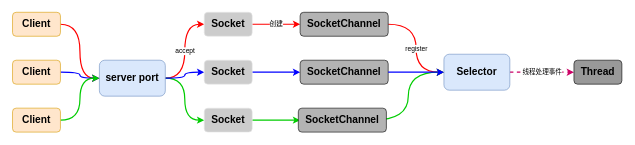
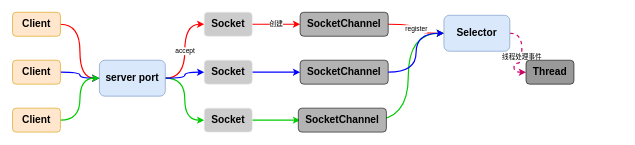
  <mxCell id="0" />
  <mxCell id="1" parent="0" />
  <mxCell id="2" value="accept" style="edgeStyle=orthogonalEdgeStyle;rounded=0;orthogonalLoop=1;jettySize=auto;html=1;exitX=1;exitY=0.5;exitDx=0;exitDy=0;entryX=0;entryY=0.5;entryDx=0;entryDy=0;curved=1;strokeColor=#FF0000;strokeWidth=2;" parent="1" source="5" target="7" edge="1"><mxGeometry relative="1" as="geometry" /></mxCell>
  <mxCell id="3" style="edgeStyle=orthogonalEdgeStyle;curved=1;rounded=0;orthogonalLoop=1;jettySize=auto;html=1;exitX=1;exitY=0.5;exitDx=0;exitDy=0;entryX=0;entryY=0.5;entryDx=0;entryDy=0;strokeColor=#00CC00;strokeWidth=2;" parent="1" source="5" target="11" edge="1"><mxGeometry relative="1" as="geometry" /></mxCell>
  <mxCell id="4" style="edgeStyle=orthogonalEdgeStyle;curved=1;rounded=0;orthogonalLoop=1;jettySize=auto;html=1;exitX=1;exitY=0.5;exitDx=0;exitDy=0;entryX=0;entryY=0.5;entryDx=0;entryDy=0;strokeColor=#0000FF;strokeWidth=2;" parent="1" source="5" target="9" edge="1"><mxGeometry relative="1" as="geometry" /></mxCell>
  <mxCell id="5" value="&lt;b&gt;&lt;font style=&quot;font-size: 17px&quot;&gt;server port&lt;/font&gt;&lt;/b&gt;" style="rounded=1;whiteSpace=wrap;html=1;fillColor=#dae8fc;strokeColor=#6c8ebf;" parent="1" vertex="1"><mxGeometry x="165" y="100" width="110" height="60" as="geometry" /></mxCell>
  <mxCell id="6" value="创建" style="edgeStyle=orthogonalEdgeStyle;curved=1;rounded=0;orthogonalLoop=1;jettySize=auto;html=1;exitX=1;exitY=0.5;exitDx=0;exitDy=0;entryX=0;entryY=0.5;entryDx=0;entryDy=0;strokeColor=#FF0000;strokeWidth=2;" parent="1" source="7" target="19" edge="1"><mxGeometry relative="1" as="geometry" /></mxCell>
  <mxCell id="7" value="&lt;b&gt;&lt;font style=&quot;font-size: 17px&quot;&gt;Socket&lt;/font&gt;&lt;/b&gt;" style="rounded=1;whiteSpace=wrap;html=1;strokeColor=#E6E6E6;fillColor=#CCCCCC;" parent="1" vertex="1"><mxGeometry x="340" y="20" width="80" height="40" as="geometry" /></mxCell>
  <mxCell id="8" style="edgeStyle=orthogonalEdgeStyle;curved=1;rounded=0;orthogonalLoop=1;jettySize=auto;html=1;exitX=1;exitY=0.5;exitDx=0;exitDy=0;entryX=0;entryY=0.5;entryDx=0;entryDy=0;strokeColor=#0000FF;strokeWidth=2;" parent="1" source="9" edge="1"><mxGeometry relative="1" as="geometry"><mxPoint x="500" y="120" as="targetPoint" /></mxGeometry></mxCell>
  <mxCell id="9" value="&lt;b&gt;&lt;font style=&quot;font-size: 17px&quot;&gt;Socket&lt;/font&gt;&lt;/b&gt;" style="rounded=1;whiteSpace=wrap;html=1;strokeColor=#E6E6E6;fillColor=#CCCCCC;" parent="1" vertex="1"><mxGeometry x="340" y="100" width="80" height="40" as="geometry" /></mxCell>
  <mxCell id="10" style="edgeStyle=orthogonalEdgeStyle;curved=1;rounded=0;orthogonalLoop=1;jettySize=auto;html=1;exitX=1;exitY=0.5;exitDx=0;exitDy=0;entryX=0;entryY=0.5;entryDx=0;entryDy=0;strokeColor=#00CC00;strokeWidth=2;" parent="1" source="11" edge="1"><mxGeometry relative="1" as="geometry"><mxPoint x="500" y="200" as="targetPoint" /></mxGeometry></mxCell>
  <mxCell id="11" value="&lt;b&gt;&lt;font style=&quot;font-size: 17px&quot;&gt;Socket&lt;/font&gt;&lt;/b&gt;" style="rounded=1;whiteSpace=wrap;html=1;strokeColor=#E6E6E6;fillColor=#CCCCCC;" parent="1" vertex="1"><mxGeometry x="340" y="180" width="80" height="40" as="geometry" /></mxCell>
  <mxCell id="12" style="edgeStyle=orthogonalEdgeStyle;curved=1;rounded=0;orthogonalLoop=1;jettySize=auto;html=1;exitX=1;exitY=0.5;exitDx=0;exitDy=0;entryX=0;entryY=0.5;entryDx=0;entryDy=0;strokeColor=#FF0000;strokeWidth=2;" parent="1" source="13" target="5" edge="1"><mxGeometry relative="1" as="geometry" /></mxCell>
  <mxCell id="13" value="&lt;b&gt;&lt;font style=&quot;font-size: 17px&quot;&gt;Client&lt;/font&gt;&lt;/b&gt;" style="rounded=1;whiteSpace=wrap;html=1;fillColor=#ffe6cc;strokeColor=#d79b00;" parent="1" vertex="1"><mxGeometry x="20" y="20" width="80" height="40" as="geometry" /></mxCell>
  <mxCell id="14" style="edgeStyle=orthogonalEdgeStyle;curved=1;rounded=0;orthogonalLoop=1;jettySize=auto;html=1;exitX=1;exitY=0.5;exitDx=0;exitDy=0;entryX=0;entryY=0.5;entryDx=0;entryDy=0;strokeColor=#0000FF;strokeWidth=2;" parent="1" source="15" target="5" edge="1"><mxGeometry relative="1" as="geometry"><mxPoint x="160" y="120" as="targetPoint" /></mxGeometry></mxCell>
  <mxCell id="15" value="&lt;b&gt;&lt;font style=&quot;font-size: 17px&quot;&gt;Client&lt;/font&gt;&lt;/b&gt;" style="rounded=1;whiteSpace=wrap;html=1;fillColor=#ffe6cc;strokeColor=#d79b00;" parent="1" vertex="1"><mxGeometry x="20" y="100" width="80" height="40" as="geometry" /></mxCell>
  <mxCell id="16" style="edgeStyle=orthogonalEdgeStyle;curved=1;rounded=0;orthogonalLoop=1;jettySize=auto;html=1;exitX=1;exitY=0.5;exitDx=0;exitDy=0;entryX=0;entryY=0.5;entryDx=0;entryDy=0;strokeColor=#00CC00;strokeWidth=2;" parent="1" source="17" target="5" edge="1"><mxGeometry relative="1" as="geometry" /></mxCell>
  <mxCell id="17" value="&lt;b&gt;&lt;font style=&quot;font-size: 17px&quot;&gt;Client&lt;/font&gt;&lt;/b&gt;" style="rounded=1;whiteSpace=wrap;html=1;fillColor=#ffe6cc;strokeColor=#d79b00;" parent="1" vertex="1"><mxGeometry x="20" y="180" width="80" height="40" as="geometry" /></mxCell>
  <mxCell id="18" value="register" style="edgeStyle=orthogonalEdgeStyle;curved=1;rounded=0;orthogonalLoop=1;jettySize=auto;html=1;exitX=1;exitY=0.5;exitDx=0;exitDy=0;entryX=0;entryY=0.5;entryDx=0;entryDy=0;strokeColor=#FF0000;strokeWidth=2;" parent="1" source="19" target="25" edge="1"><mxGeometry relative="1" as="geometry" /></mxCell>
  <mxCell id="19" value="&lt;span style=&quot;font-size: 17px&quot;&gt;&lt;b&gt;SocketChannel&lt;/b&gt;&lt;/span&gt;" style="rounded=1;whiteSpace=wrap;html=1;fillColor=#B3B3B3;" parent="1" vertex="1"><mxGeometry x="500" y="20" width="147" height="40" as="geometry" /></mxCell>
  <mxCell id="20" value="线程处理事件" style="edgeStyle=orthogonalEdgeStyle;curved=1;rounded=0;orthogonalLoop=1;jettySize=auto;html=1;exitX=1;exitY=0.5;exitDx=0;exitDy=0;entryX=0;entryY=0.5;entryDx=0;entryDy=0;strokeColor=#CC0066;strokeWidth=2;dashed=1;" parent="1" source="25" target="22" edge="1"><mxGeometry relative="1" as="geometry"><mxPoint x="620" y="120" as="sourcePoint" /></mxGeometry></mxCell>
  <mxCell id="21" style="edgeStyle=orthogonalEdgeStyle;curved=1;rounded=0;orthogonalLoop=1;jettySize=auto;html=1;exitX=1;exitY=0.5;exitDx=0;exitDy=0;entryX=0;entryY=0.5;entryDx=0;entryDy=0;strokeColor=#00CC00;strokeWidth=2;" parent="1" target="25" edge="1"><mxGeometry relative="1" as="geometry"><mxPoint x="620" y="200" as="sourcePoint" /></mxGeometry></mxCell>
- <mxCell id="22" value="&lt;b&gt;&lt;font style=&quot;font-size: 17px&quot;&gt;Thread&lt;/font&gt;&lt;/b&gt;" style="rounded=1;whiteSpace=wrap;html=1;fillColor=#999999;" parent="1" vertex="1"><mxGeometry x="957" y="100" width="80" height="40" as="geometry" /></mxCell>
+ <mxCell id="22" value="&lt;b&gt;&lt;font style=&quot;font-size: 17px&quot;&gt;Thread&lt;/font&gt;&lt;/b&gt;" style="rounded=1;whiteSpace=wrap;html=1;fillColor=#999999;" parent="1" vertex="1"><mxGeometry x="877" y="100" width="80" height="40" as="geometry" /></mxCell>
  <mxCell id="23" value="&lt;span style=&quot;font-size: 17px&quot;&gt;&lt;b&gt;SocketChannel&lt;/b&gt;&lt;/span&gt;" style="rounded=1;whiteSpace=wrap;html=1;fillColor=#B3B3B3;" parent="1" vertex="1"><mxGeometry x="500" y="100" width="147" height="40" as="geometry" /></mxCell>
  <mxCell id="24" value="&lt;span style=&quot;font-size: 17px&quot;&gt;&lt;b&gt;SocketChannel&lt;/b&gt;&lt;/span&gt;" style="rounded=1;whiteSpace=wrap;html=1;fillColor=#B3B3B3;" parent="1" vertex="1"><mxGeometry x="497" y="180" width="147" height="40" as="geometry" /></mxCell>
- <mxCell id="25" value="&lt;b&gt;&lt;font style=&quot;font-size: 17px&quot;&gt;Selector&lt;/font&gt;&lt;/b&gt;" style="rounded=1;whiteSpace=wrap;html=1;fillColor=#dae8fc;strokeColor=#6c8ebf;" parent="1" vertex="1"><mxGeometry x="740" y="90" width="110" height="60" as="geometry" /></mxCell>
+ <mxCell id="25" value="&lt;b&gt;&lt;font style=&quot;font-size: 17px&quot;&gt;Selector&lt;/font&gt;&lt;/b&gt;" style="rounded=1;whiteSpace=wrap;html=1;fillColor=#dae8fc;strokeColor=#6c8ebf;" parent="1" vertex="1"><mxGeometry x="740" y="25" width="110" height="60" as="geometry" /></mxCell>
  <mxCell id="26" style="edgeStyle=orthogonalEdgeStyle;curved=1;rounded=0;orthogonalLoop=1;jettySize=auto;html=1;entryX=0;entryY=0.5;entryDx=0;entryDy=0;strokeColor=#0000FF;strokeWidth=2;exitX=1;exitY=0.5;exitDx=0;exitDy=0;" parent="1" source="23" target="25" edge="1"><mxGeometry relative="1" as="geometry"><mxPoint x="657" y="120" as="sourcePoint" /><mxPoint x="867" y="120" as="targetPoint" /></mxGeometry></mxCell>
